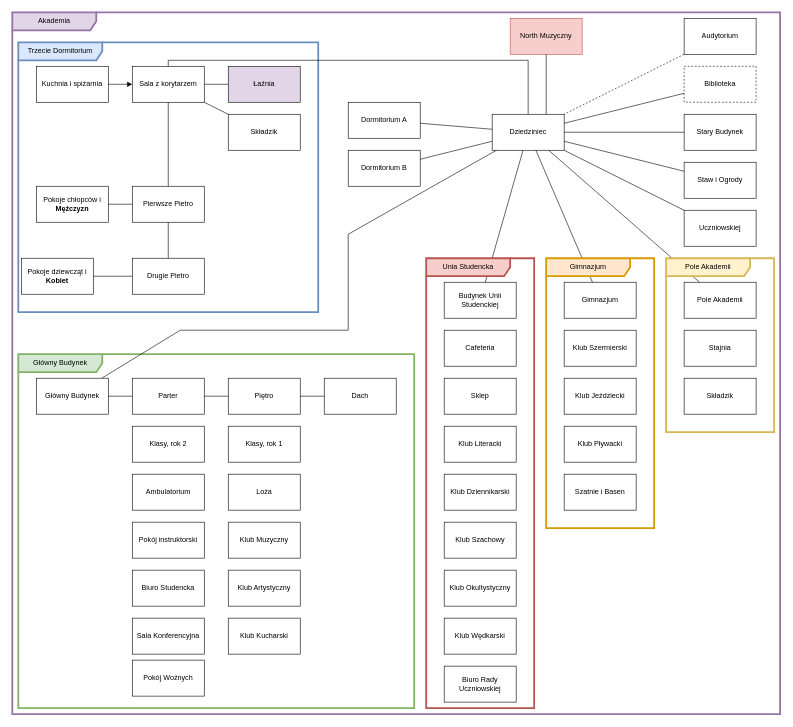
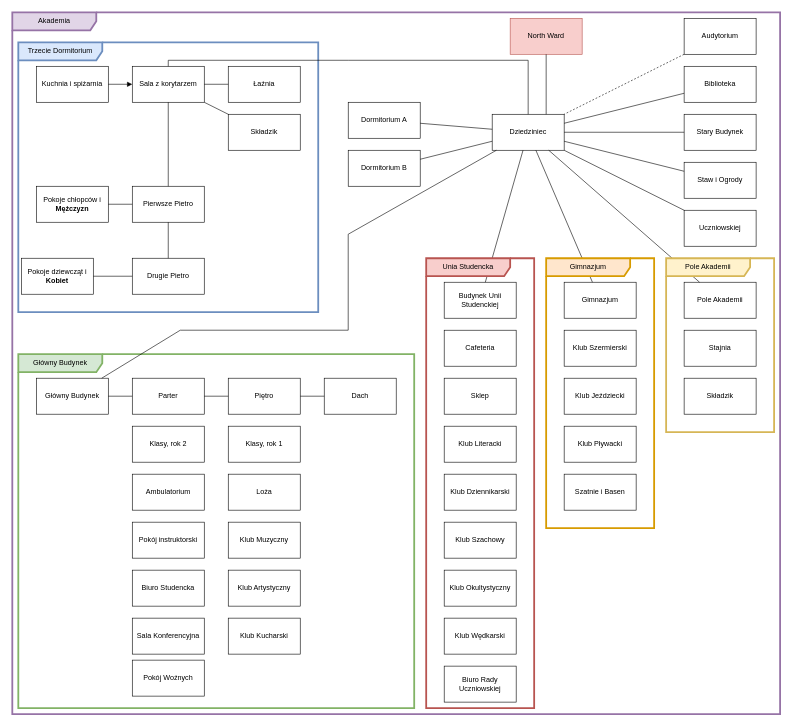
  <mxCell id="0" />
  <mxCell id="1" parent="0" />
  <mxCell id="2" value="Główny Budynek" style="shape=umlFrame;whiteSpace=wrap;html=1;pointerEvents=0;width=140;height=30;fillColor=#d5e8d4;strokeColor=#82b366;strokeWidth=3;movable=1;resizable=1;rotatable=1;deletable=1;editable=1;locked=0;connectable=1;" vertex="1" parent="1"><mxGeometry x="30" y="590" width="660" height="590" as="geometry" /></mxCell>
  <mxCell id="3" value="Trzecie Dormitorium" style="shape=umlFrame;whiteSpace=wrap;html=1;pointerEvents=0;width=140;height=30;fillColor=#dae8fc;strokeColor=#6c8ebf;strokeWidth=3;movable=1;resizable=1;rotatable=1;deletable=1;editable=1;locked=0;connectable=1;" vertex="1" parent="1"><mxGeometry x="30" y="70" width="500" height="450" as="geometry" /></mxCell>
  <mxCell id="4" value="Akademia" style="shape=umlFrame;whiteSpace=wrap;html=1;pointerEvents=0;width=140;height=30;fillColor=#e1d5e7;strokeColor=#9673a6;strokeWidth=3;movable=1;resizable=1;rotatable=1;deletable=1;editable=1;locked=0;connectable=1;" vertex="1" parent="1"><mxGeometry x="20" y="20" width="1280" height="1170" as="geometry" /></mxCell>
  <mxCell id="5" value="&lt;div&gt;Sala z korytarzem&lt;/div&gt;" style="rounded=0;whiteSpace=wrap;html=1;" vertex="1" parent="1"><mxGeometry x="220" y="110" width="120" height="60" as="geometry" /></mxCell>
- <mxCell id="6" value="&lt;div&gt;Łaźnia&lt;/div&gt;" style="rounded=0;whiteSpace=wrap;html=1;fillColor=#e1d5e7;" vertex="1" parent="1"><mxGeometry x="380" y="110" width="120" height="60" as="geometry" /></mxCell>
+ <mxCell id="6" value="&lt;div&gt;Łaźnia&lt;/div&gt;" style="rounded=0;whiteSpace=wrap;html=1;" vertex="1" parent="1"><mxGeometry x="380" y="110" width="120" height="60" as="geometry" /></mxCell>
  <mxCell id="7" value="Kuchnia i spiżarnia" style="rounded=0;whiteSpace=wrap;html=1;" vertex="1" parent="1"><mxGeometry y="110" width="120" height="60" as="geometry" x="60" /></mxCell>
  <mxCell id="8" value="Składzik" style="rounded=0;whiteSpace=wrap;html=1;" vertex="1" parent="1"><mxGeometry x="380" y="190" width="120" height="60" as="geometry" /></mxCell>
  <mxCell id="9" value="" style="endArrow=block;html=1;rounded=0;" edge="1" parent="1" source="7" target="5"><mxGeometry width="50" height="50" relative="1" as="geometry"><mxPoint x="130" y="70" as="sourcePoint" /><mxPoint x="180" y="20" as="targetPoint" /></mxGeometry></mxCell>
  <mxCell id="10" value="" style="endArrow=none;html=1;rounded=0;" edge="1" parent="1" source="5" target="6"><mxGeometry width="50" height="50" relative="1" as="geometry"><mxPoint x="190" y="150" as="sourcePoint" /><mxPoint x="230" y="150" as="targetPoint" /></mxGeometry></mxCell>
  <mxCell id="11" value="" style="endArrow=none;html=1;rounded=0;" edge="1" parent="1" source="8" target="5"><mxGeometry width="50" height="50" relative="1" as="geometry"><mxPoint x="200" y="160" as="sourcePoint" /><mxPoint x="240" y="160" as="targetPoint" /></mxGeometry></mxCell>
  <mxCell id="12" value="Pierwsze Pietro" style="rounded=0;whiteSpace=wrap;html=1;" vertex="1" parent="1"><mxGeometry x="220" y="310" width="120" height="60" as="geometry" /></mxCell>
  <mxCell id="13" value="Drugie Pietro" style="rounded=0;whiteSpace=wrap;html=1;" vertex="1" parent="1"><mxGeometry x="220" y="430" width="120" height="60" as="geometry" /></mxCell>
  <mxCell id="14" value="Pokoje chłopców i &lt;b&gt;Mężczyzn&lt;/b&gt;" style="rounded=0;whiteSpace=wrap;html=1;" vertex="1" parent="1"><mxGeometry y="310" width="120" height="60" as="geometry" x="60" /></mxCell>
  <mxCell id="15" value="Pokoje dziewcząt i &lt;b&gt;Kobiet&lt;/b&gt;" style="rounded=0;whiteSpace=wrap;html=1;" vertex="1" parent="1"><mxGeometry x="35" y="430" width="120" height="60" as="geometry" /></mxCell>
  <mxCell id="16" value="" style="endArrow=none;html=1;rounded=0;" edge="1" parent="1" source="12" target="5"><mxGeometry width="50" height="50" relative="1" as="geometry"><mxPoint x="120" y="310" as="sourcePoint" /><mxPoint x="170" y="260" as="targetPoint" /></mxGeometry></mxCell>
  <mxCell id="17" value="" style="endArrow=none;html=1;rounded=0;" edge="1" parent="1" source="14" target="12"><mxGeometry width="50" height="50" relative="1" as="geometry"><mxPoint x="130" y="320" as="sourcePoint" /><mxPoint x="180" y="270" as="targetPoint" /></mxGeometry></mxCell>
  <mxCell id="18" value="" style="endArrow=none;html=1;rounded=0;" edge="1" parent="1" source="13" target="12"><mxGeometry width="50" height="50" relative="1" as="geometry"><mxPoint x="140" y="330" as="sourcePoint" /><mxPoint x="190" y="280" as="targetPoint" /></mxGeometry></mxCell>
  <mxCell id="19" value="" style="endArrow=none;html=1;rounded=0;" edge="1" parent="1" source="15" target="13"><mxGeometry width="50" height="50" relative="1" as="geometry"><mxPoint x="150" y="340" as="sourcePoint" /><mxPoint x="200" y="290" as="targetPoint" /></mxGeometry></mxCell>
  <mxCell id="20" value="Dziedziniec" style="rounded=0;whiteSpace=wrap;html=1;" vertex="1" parent="1"><mxGeometry x="820" y="190" width="120" height="60" as="geometry" /></mxCell>
  <mxCell id="21" value="" style="endArrow=none;html=1;rounded=0;" edge="1" parent="1" source="20" target="5"><mxGeometry width="50" height="50" relative="1" as="geometry"><mxPoint x="280" y="70" as="sourcePoint" /><mxPoint x="910" y="220" as="targetPoint" /><Array as="points"><mxPoint x="880" y="100" /><mxPoint x="580" y="100" /><mxPoint x="280" y="100" /></Array></mxGeometry></mxCell>
  <mxCell id="22" value="Gimnazjum" style="rounded=0;whiteSpace=wrap;html=1;" vertex="1" parent="1"><mxGeometry x="940" y="470" width="120" height="60" as="geometry" /></mxCell>
  <mxCell id="23" value="Staw i Ogrody" style="rounded=0;whiteSpace=wrap;html=1;" vertex="1" parent="1"><mxGeometry x="1140" y="270" width="120" height="60" as="geometry" /></mxCell>
  <mxCell id="24" value="Uczniowskiej" style="rounded=0;whiteSpace=wrap;html=1;" vertex="1" parent="1"><mxGeometry x="1140" y="350" width="120" height="60" as="geometry" /></mxCell>
  <mxCell id="25" value="Budynek Unii Studenckiej" style="rounded=0;whiteSpace=wrap;html=1;" vertex="1" parent="1"><mxGeometry x="740" y="470" width="120" height="60" as="geometry" /></mxCell>
- <mxCell id="26" value="Biblioteka" style="rounded=0;whiteSpace=wrap;html=1;dashed=1;" vertex="1" parent="1"><mxGeometry x="1140" y="110" width="120" height="60" as="geometry" /></mxCell>
+ <mxCell id="26" value="Biblioteka" style="rounded=0;whiteSpace=wrap;html=1;" vertex="1" parent="1"><mxGeometry x="1140" y="110" width="120" height="60" as="geometry" /></mxCell>
  <mxCell id="27" value="Główny Budynek" style="rounded=0;whiteSpace=wrap;html=1;" vertex="1" parent="1"><mxGeometry y="630" width="120" height="60" as="geometry" x="60" /></mxCell>
  <mxCell id="28" value="Audytorium" style="rounded=0;whiteSpace=wrap;html=1;" vertex="1" parent="1"><mxGeometry x="1140" y="30" width="120" height="60" as="geometry" /></mxCell>
  <mxCell id="29" value="Dormitorium A" style="rounded=0;whiteSpace=wrap;html=1;" vertex="1" parent="1"><mxGeometry x="580" y="170" width="120" height="60" as="geometry" /></mxCell>
  <mxCell id="30" value="Dormitorium B" style="rounded=0;whiteSpace=wrap;html=1;" vertex="1" parent="1"><mxGeometry x="580" y="250" width="120" height="60" as="geometry" /></mxCell>
- <mxCell id="31" value="North Muzyczny" style="rounded=0;whiteSpace=wrap;html=1;fillColor=#f8cecc;strokeColor=#b85450;" vertex="1" parent="1"><mxGeometry x="850" y="30" width="120" height="60" as="geometry" /></mxCell>
+ <mxCell id="31" value="North Ward" style="rounded=0;whiteSpace=wrap;html=1;fillColor=#f8cecc;strokeColor=#b85450;" vertex="1" parent="1"><mxGeometry x="850" y="30" width="120" height="60" as="geometry" /></mxCell>
  <mxCell id="32" value="Stary Budynek" style="rounded=0;whiteSpace=wrap;html=1;" vertex="1" parent="1"><mxGeometry x="1140" y="190" width="120" height="60" as="geometry" /></mxCell>
  <mxCell id="33" value="Pole Akademii" style="rounded=0;whiteSpace=wrap;html=1;" vertex="1" parent="1"><mxGeometry x="1140" y="470" width="120" height="60" as="geometry" /></mxCell>
  <mxCell id="34" value="" style="endArrow=none;html=1;rounded=0;entryX=0.75;entryY=0;entryDx=0;entryDy=0;" edge="1" parent="1" source="31" target="20"><mxGeometry width="50" height="50" relative="1" as="geometry"><mxPoint x="390" y="200" as="sourcePoint" /><mxPoint x="350" y="180" as="targetPoint" /></mxGeometry></mxCell>
  <mxCell id="35" value="" style="endArrow=none;html=1;rounded=0;" edge="1" parent="1" source="20" target="33"><mxGeometry width="50" height="50" relative="1" as="geometry"><mxPoint x="390" y="200" as="sourcePoint" /><mxPoint x="350" y="180" as="targetPoint" /></mxGeometry></mxCell>
  <mxCell id="36" value="" style="endArrow=none;html=1;rounded=0;" edge="1" parent="1" source="20" target="29"><mxGeometry width="50" height="50" relative="1" as="geometry"><mxPoint x="830" y="254" as="sourcePoint" /><mxPoint x="750" y="286" as="targetPoint" /></mxGeometry></mxCell>
  <mxCell id="37" value="" style="endArrow=none;html=1;rounded=0;" edge="1" parent="1" source="20" target="30"><mxGeometry width="50" height="50" relative="1" as="geometry"><mxPoint x="840" y="264" as="sourcePoint" /><mxPoint x="760" y="296" as="targetPoint" /></mxGeometry></mxCell>
  <mxCell id="38" value="" style="endArrow=none;html=1;rounded=0;" edge="1" parent="1" source="20" target="32"><mxGeometry width="50" height="50" relative="1" as="geometry"><mxPoint x="860" y="284" as="sourcePoint" /><mxPoint x="780" y="316" as="targetPoint" /></mxGeometry></mxCell>
  <mxCell id="39" value="" style="endArrow=none;html=1;rounded=0;" edge="1" parent="1" source="26" target="20"><mxGeometry width="50" height="50" relative="1" as="geometry"><mxPoint x="870" y="294" as="sourcePoint" /><mxPoint x="790" y="326" as="targetPoint" /></mxGeometry></mxCell>
  <mxCell id="40" value="" style="endArrow=none;html=1;rounded=0;" edge="1" parent="1" source="25" target="20"><mxGeometry width="50" height="50" relative="1" as="geometry"><mxPoint x="880" y="304" as="sourcePoint" /><mxPoint x="800" y="336" as="targetPoint" /></mxGeometry></mxCell>
  <mxCell id="41" value="" style="endArrow=none;html=1;rounded=0;" edge="1" parent="1" source="24" target="20"><mxGeometry width="50" height="50" relative="1" as="geometry"><mxPoint x="890" y="314" as="sourcePoint" /><mxPoint x="810" y="346" as="targetPoint" /></mxGeometry></mxCell>
  <mxCell id="42" value="" style="endArrow=none;html=1;rounded=0;" edge="1" parent="1" source="23" target="20"><mxGeometry width="50" height="50" relative="1" as="geometry"><mxPoint x="900" y="324" as="sourcePoint" /><mxPoint x="820" y="356" as="targetPoint" /></mxGeometry></mxCell>
  <mxCell id="43" value="" style="endArrow=none;html=1;rounded=0;" edge="1" parent="1" source="22" target="20"><mxGeometry width="50" height="50" relative="1" as="geometry"><mxPoint x="910" y="334" as="sourcePoint" /><mxPoint x="830" y="366" as="targetPoint" /></mxGeometry></mxCell>
  <mxCell id="44" value="" style="endArrow=none;html=1;rounded=0;" edge="1" parent="1" source="27" target="20"><mxGeometry width="50" height="50" relative="1" as="geometry"><mxPoint x="920" y="344" as="sourcePoint" /><mxPoint x="840" y="376" as="targetPoint" /><Array as="points"><mxPoint x="300" y="550" /><mxPoint x="580" y="550" /><mxPoint x="580" y="390" /></Array></mxGeometry></mxCell>
  <mxCell id="45" value="" style="endArrow=none;html=1;rounded=0;dashed=1;" edge="1" parent="1" source="28" target="20"><mxGeometry width="50" height="50" relative="1" as="geometry"><mxPoint x="930" y="354" as="sourcePoint" /><mxPoint x="850" y="386" as="targetPoint" /></mxGeometry></mxCell>
  <mxCell id="46" value="Parter" style="rounded=0;whiteSpace=wrap;html=1;" vertex="1" parent="1"><mxGeometry x="220" y="630" width="120" height="60" as="geometry" /></mxCell>
  <mxCell id="47" value="Piętro" style="rounded=0;whiteSpace=wrap;html=1;" vertex="1" parent="1"><mxGeometry x="380" y="630" width="120" height="60" as="geometry" /></mxCell>
  <mxCell id="48" value="Dach" style="rounded=0;whiteSpace=wrap;html=1;" vertex="1" parent="1"><mxGeometry x="540" y="630" width="120" height="60" as="geometry" /></mxCell>
  <mxCell id="49" value="Klasy, rok 2" style="rounded=0;whiteSpace=wrap;html=1;" vertex="1" parent="1"><mxGeometry x="220" y="710" width="120" height="60" as="geometry" /></mxCell>
  <mxCell id="50" value="Ambulatorium" style="rounded=0;whiteSpace=wrap;html=1;" vertex="1" parent="1"><mxGeometry x="220" y="790" width="120" height="60" as="geometry" /></mxCell>
  <mxCell id="51" value="Pokój instruktorski" style="rounded=0;whiteSpace=wrap;html=1;" vertex="1" parent="1"><mxGeometry x="220" y="870" width="120" height="60" as="geometry" /></mxCell>
  <mxCell id="52" value="Biuro Studencka" style="rounded=0;whiteSpace=wrap;html=1;" vertex="1" parent="1"><mxGeometry x="220" y="950" width="120" height="60" as="geometry" /></mxCell>
  <mxCell id="53" value="Sala Konferencyjna" style="rounded=0;whiteSpace=wrap;html=1;" vertex="1" parent="1"><mxGeometry x="220" y="1030" width="120" height="60" as="geometry" /></mxCell>
  <mxCell id="54" value="Pokój Woźnych" style="rounded=0;whiteSpace=wrap;html=1;" vertex="1" parent="1"><mxGeometry x="220" y="1100" width="120" height="60" as="geometry" /></mxCell>
  <mxCell id="55" value="Klasy, rok 1" style="rounded=0;whiteSpace=wrap;html=1;" vertex="1" parent="1"><mxGeometry x="380" y="710" width="120" height="60" as="geometry" /></mxCell>
  <mxCell id="56" value="Loża" style="rounded=0;whiteSpace=wrap;html=1;" vertex="1" parent="1"><mxGeometry x="380" y="790" width="120" height="60" as="geometry" /></mxCell>
  <mxCell id="57" value="Klub Muzyczny" style="rounded=0;whiteSpace=wrap;html=1;" vertex="1" parent="1"><mxGeometry x="380" y="870" width="120" height="60" as="geometry" /></mxCell>
  <mxCell id="58" value="Klub Artystyczny" style="rounded=0;whiteSpace=wrap;html=1;" vertex="1" parent="1"><mxGeometry x="380" y="950" width="120" height="60" as="geometry" /></mxCell>
  <mxCell id="59" value="Klub Kucharski" style="rounded=0;whiteSpace=wrap;html=1;" vertex="1" parent="1"><mxGeometry x="380" y="1030" width="120" height="60" as="geometry" /></mxCell>
  <mxCell id="60" value="Cafeteria" style="rounded=0;whiteSpace=wrap;html=1;" vertex="1" parent="1"><mxGeometry x="740" y="550" width="120" height="60" as="geometry" /></mxCell>
  <mxCell id="61" value="Sklep" style="rounded=0;whiteSpace=wrap;html=1;" vertex="1" parent="1"><mxGeometry x="740" y="630" width="120" height="60" as="geometry" /></mxCell>
  <mxCell id="62" value="Klub Literacki" style="rounded=0;whiteSpace=wrap;html=1;" vertex="1" parent="1"><mxGeometry x="740" y="710" width="120" height="60" as="geometry" /></mxCell>
  <mxCell id="63" value="Klub Dziennikarski" style="rounded=0;whiteSpace=wrap;html=1;" vertex="1" parent="1"><mxGeometry x="740" y="790" width="120" height="60" as="geometry" /></mxCell>
  <mxCell id="64" value="Klub Szachowy" style="rounded=0;whiteSpace=wrap;html=1;" vertex="1" parent="1"><mxGeometry x="740" y="870" width="120" height="60" as="geometry" /></mxCell>
  <mxCell id="65" value="Klub Okultystyczny" style="rounded=0;whiteSpace=wrap;html=1;" vertex="1" parent="1"><mxGeometry x="740" y="950" width="120" height="60" as="geometry" /></mxCell>
  <mxCell id="66" value="Biuro Rady Uczniowskiej" style="rounded=0;whiteSpace=wrap;html=1;" vertex="1" parent="1"><mxGeometry x="740" y="1110" width="120" height="60" as="geometry" /></mxCell>
  <mxCell id="67" value="Klub Wędkarski" style="rounded=0;whiteSpace=wrap;html=1;" vertex="1" parent="1"><mxGeometry x="740" y="1030" width="120" height="60" as="geometry" /></mxCell>
  <mxCell id="68" value="Klub Szermierski" style="rounded=0;whiteSpace=wrap;html=1;" vertex="1" parent="1"><mxGeometry x="940" y="550" width="120" height="60" as="geometry" /></mxCell>
  <mxCell id="69" value="Klub Jeździecki" style="rounded=0;whiteSpace=wrap;html=1;" vertex="1" parent="1"><mxGeometry x="940" y="630" width="120" height="60" as="geometry" /></mxCell>
  <mxCell id="70" value="Klub Pływacki" style="rounded=0;whiteSpace=wrap;html=1;" vertex="1" parent="1"><mxGeometry x="940" y="710" width="120" height="60" as="geometry" /></mxCell>
  <mxCell id="71" value="Szatnie i Basen" style="rounded=0;whiteSpace=wrap;html=1;" vertex="1" parent="1"><mxGeometry x="940" y="790" width="120" height="60" as="geometry" /></mxCell>
  <mxCell id="72" value="Stajnia" style="rounded=0;whiteSpace=wrap;html=1;" vertex="1" parent="1"><mxGeometry x="1140" y="550" width="120" height="60" as="geometry" /></mxCell>
  <mxCell id="73" value="&lt;div&gt;Składzik&lt;/div&gt;" style="rounded=0;whiteSpace=wrap;html=1;" vertex="1" parent="1"><mxGeometry x="1140" y="630" width="120" height="60" as="geometry" /></mxCell>
  <mxCell id="74" value="" style="endArrow=none;html=1;rounded=0;" edge="1" parent="1" source="46" target="27"><mxGeometry width="50" height="50" relative="1" as="geometry"><mxPoint x="370" y="740" as="sourcePoint" /><mxPoint x="420" y="690" as="targetPoint" /></mxGeometry></mxCell>
  <mxCell id="75" value="" style="endArrow=none;html=1;rounded=0;" edge="1" parent="1" source="47" target="46"><mxGeometry width="50" height="50" relative="1" as="geometry"><mxPoint x="230" y="670" as="sourcePoint" /><mxPoint x="190" y="670" as="targetPoint" /></mxGeometry></mxCell>
  <mxCell id="76" value="" style="endArrow=none;html=1;rounded=0;" edge="1" parent="1" source="48" target="47"><mxGeometry width="50" height="50" relative="1" as="geometry"><mxPoint x="240" y="680" as="sourcePoint" /><mxPoint x="420" y="670" as="targetPoint" /></mxGeometry></mxCell>
  <mxCell id="77" value="Unia Studencka" style="shape=umlFrame;whiteSpace=wrap;html=1;pointerEvents=0;width=140;height=30;fillColor=#f8cecc;strokeColor=#b85450;strokeWidth=3;movable=1;resizable=1;rotatable=1;deletable=1;editable=1;locked=0;connectable=1;" vertex="1" parent="1"><mxGeometry x="710" y="430" width="180" height="750" as="geometry" /></mxCell>
  <mxCell id="78" value="Gimnazjum" style="shape=umlFrame;whiteSpace=wrap;html=1;pointerEvents=0;width=140;height=30;fillColor=#ffe6cc;strokeColor=#d79b00;strokeWidth=3;movable=1;resizable=1;rotatable=1;deletable=1;editable=1;locked=0;connectable=1;" vertex="1" parent="1"><mxGeometry x="910" y="430" width="180" height="450" as="geometry" /></mxCell>
  <mxCell id="79" value="Pole Akademii" style="shape=umlFrame;whiteSpace=wrap;html=1;pointerEvents=0;width=140;height=30;fillColor=#fff2cc;strokeColor=#d6b656;strokeWidth=3;movable=1;resizable=1;rotatable=1;deletable=1;editable=1;locked=0;connectable=1;" vertex="1" parent="1"><mxGeometry x="1110" y="430" width="180" height="290" as="geometry" /></mxCell>
